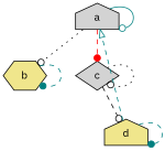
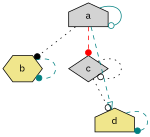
  digraph {
    fontname="IBM Plex Sans"
    splines=line
    node [fillcolor=lightgrey fontname="IBM Plex Sans" shape=house style=filled]
    edge [arrowhead=odot color=teal fontname="IBM Plex Sans" style=dashed]
    a
    b [fillcolor=khaki shape=hexagon]
    c [shape=diamond]
    d [fillcolor=khaki]
    a -> a [style=solid]
-   a -> b [color=black style=dotted]
+   a -> b [arrowhead=dot color=black style=dotted]
    a -> c [arrowhead=dot color=red]
    b -> b [arrowhead=dot]
    c -> c [color=black style=dotted]
-   c -> d [color=black]
-   d -> a [arrowhead=onormal]
+   c -> d [color=black style=dotted]
+   a -> d [arrowhead=onormal]
    d -> d [arrowhead=dot]
  }
